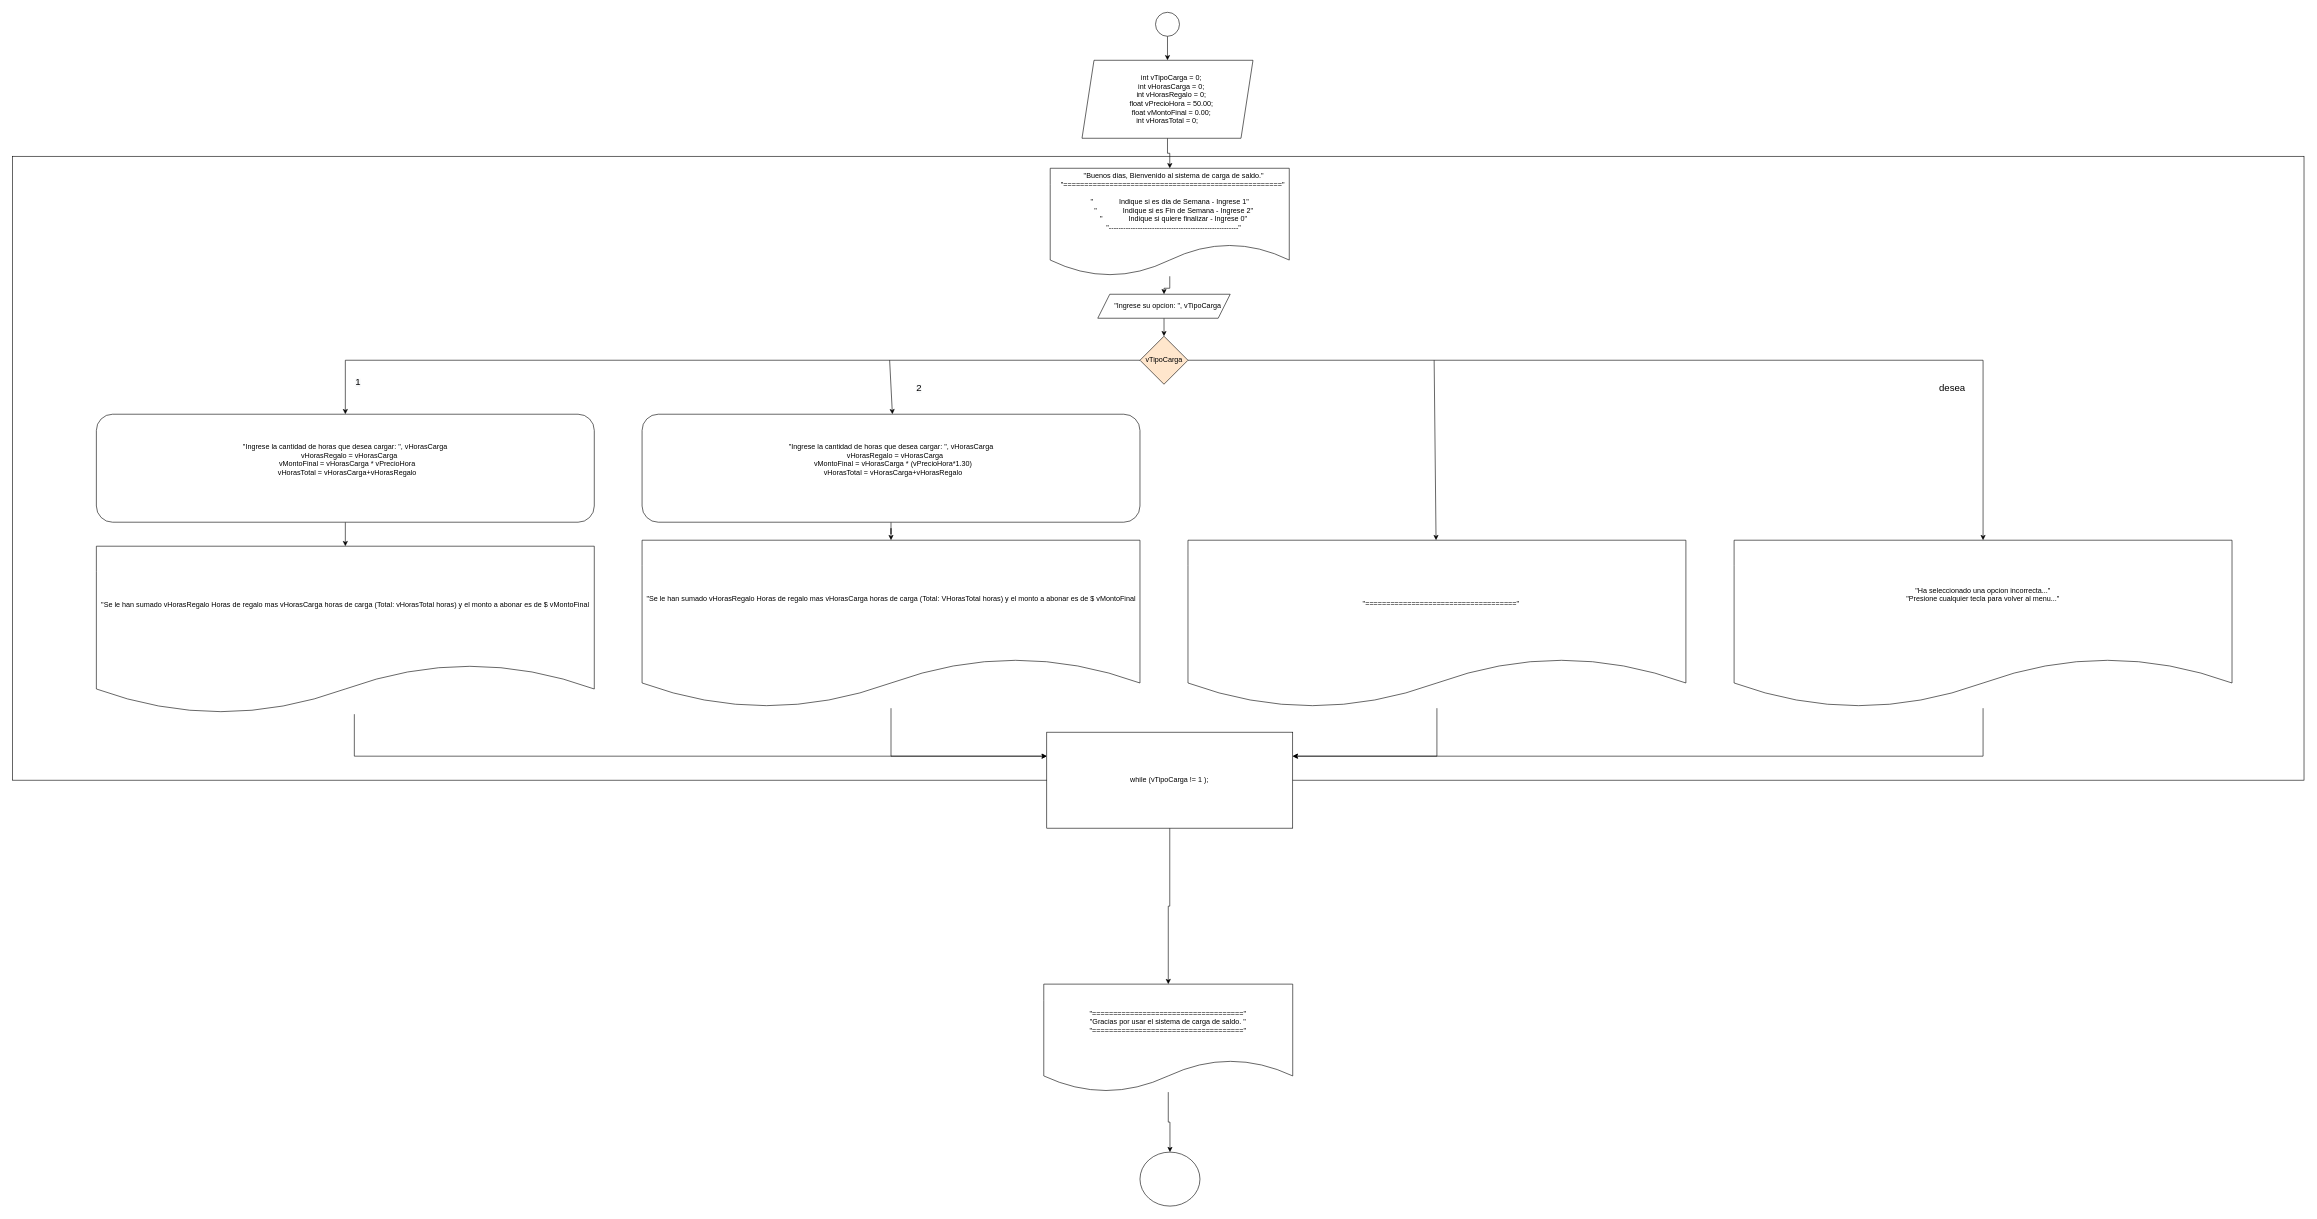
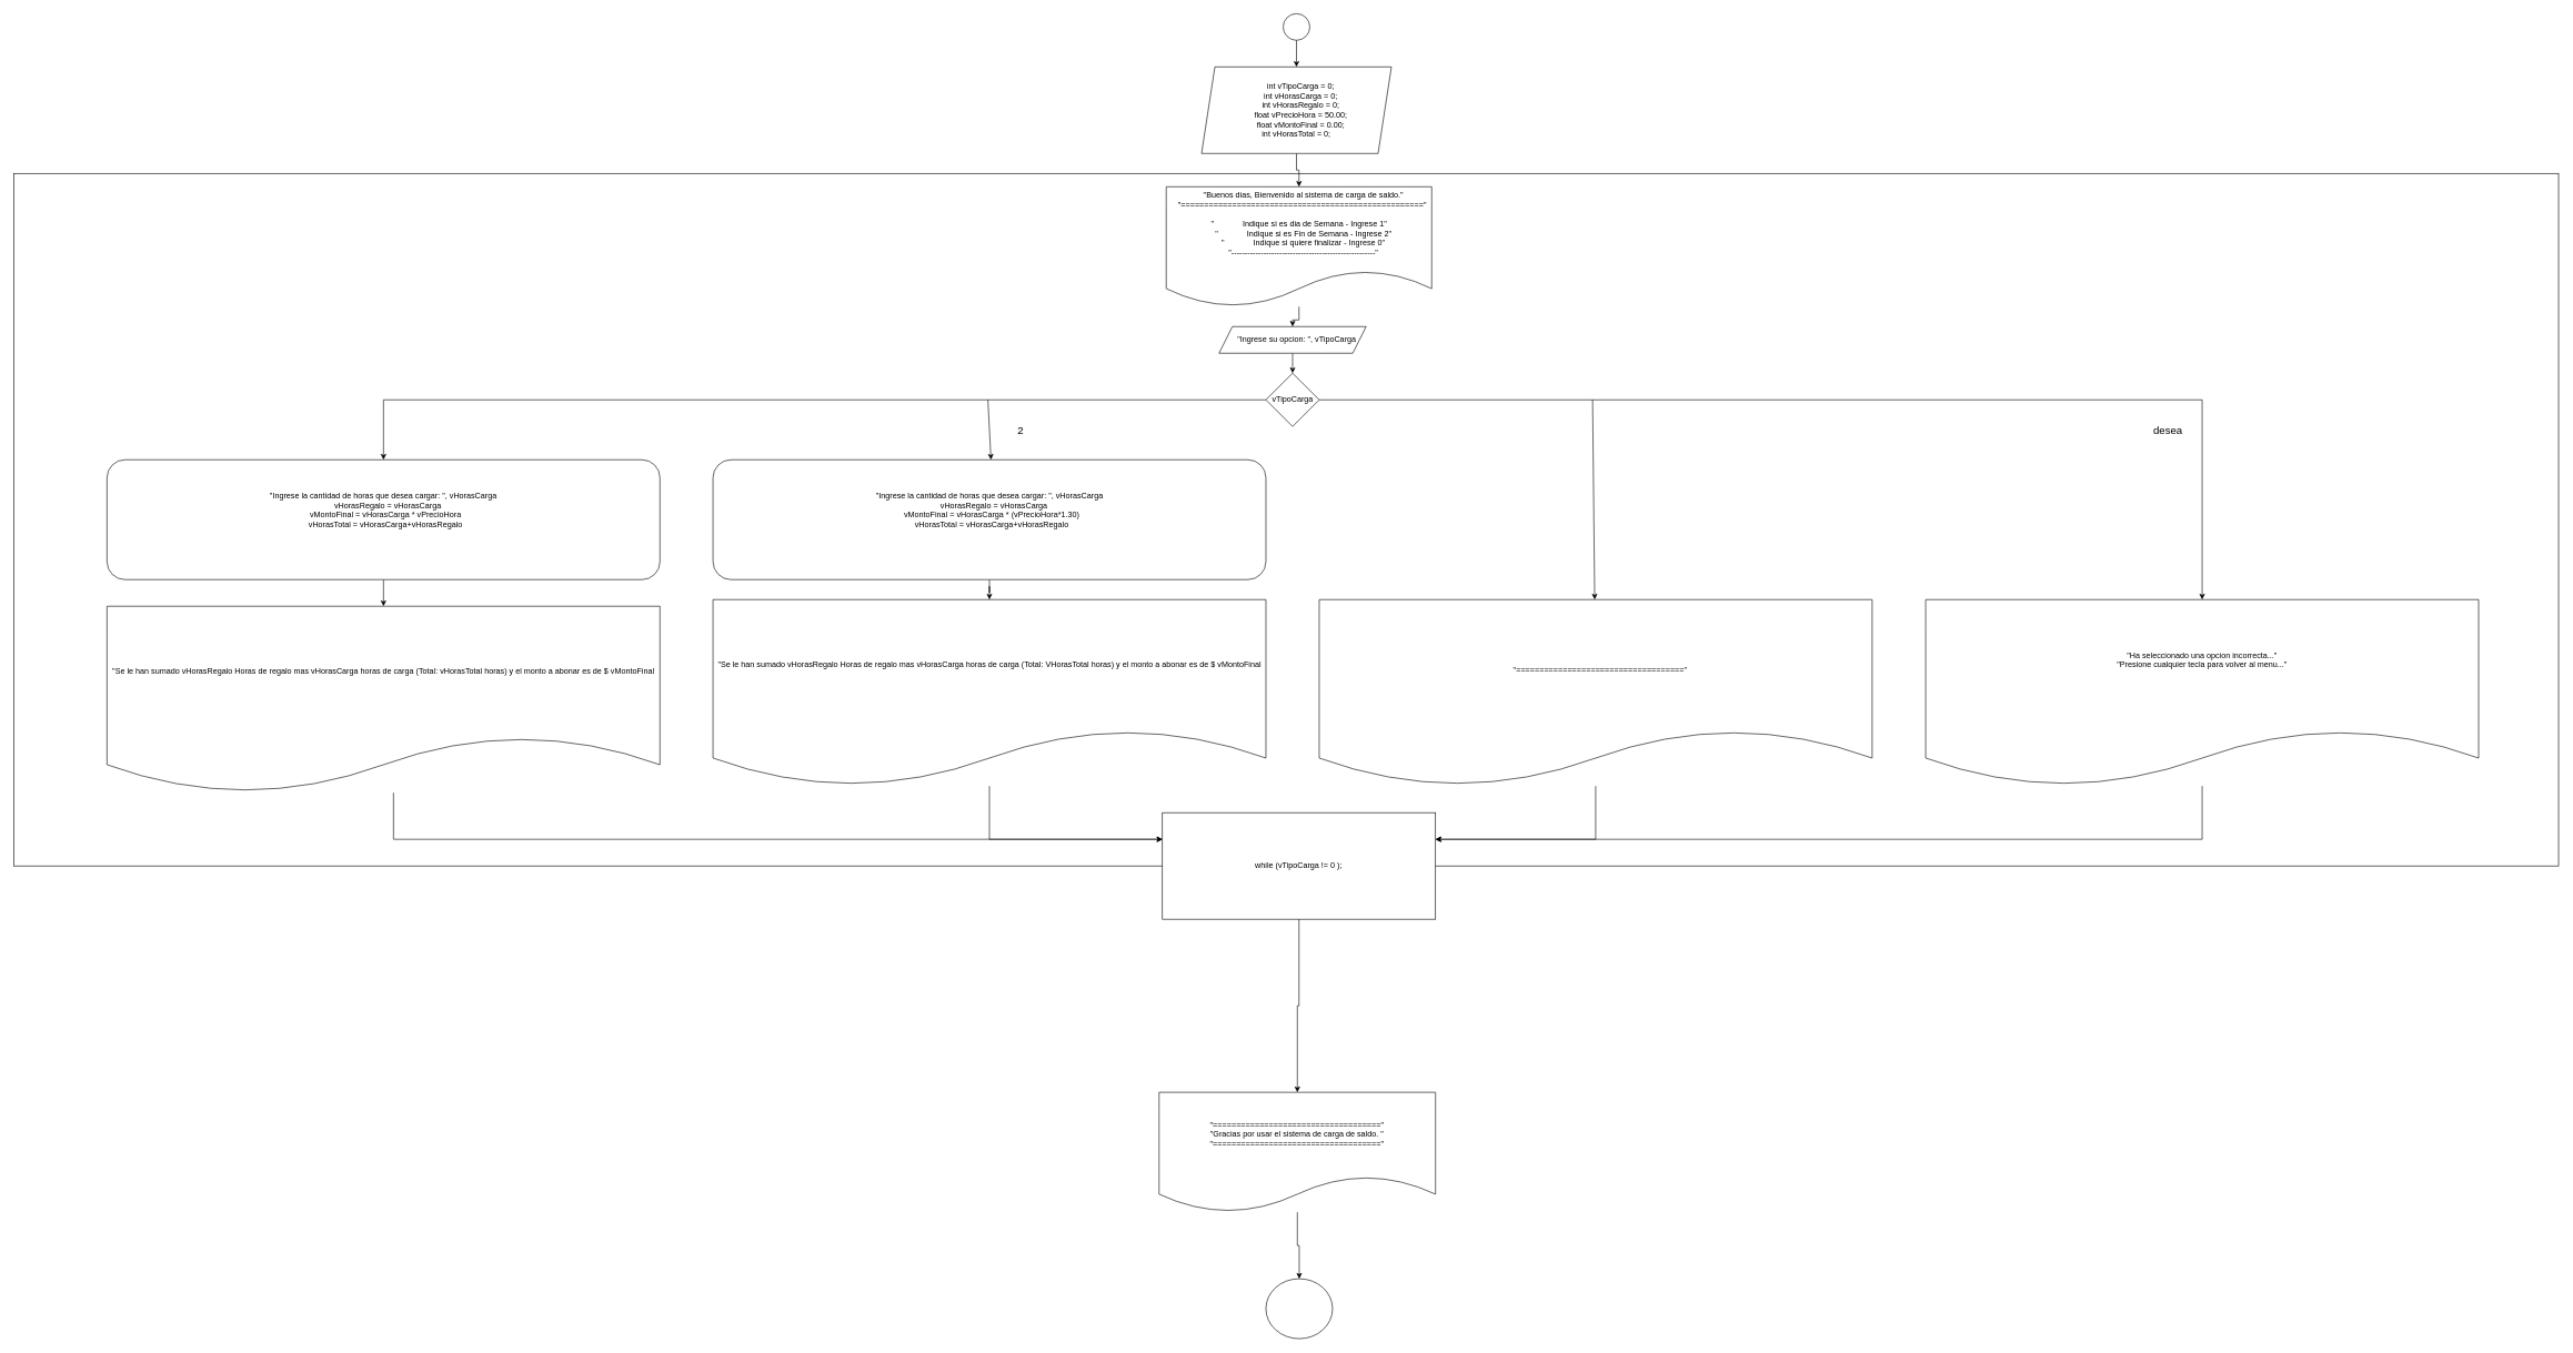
  <mxCell id="0" />
  <mxCell id="1" parent="0" />
  <mxCell id="2" value="" style="rounded=0;whiteSpace=wrap;html=1;" vertex="1" parent="1"><mxGeometry x="20" y="260" width="3820" height="1040" as="geometry" /></mxCell>
  <mxCell id="3" value="" style="edgeStyle=orthogonalEdgeStyle;rounded=0;orthogonalLoop=1;jettySize=auto;html=1;" edge="1" parent="1" source="4" target="6"><mxGeometry relative="1" as="geometry" /></mxCell>
  <mxCell id="4" value="" style="ellipse;whiteSpace=wrap;html=1;" vertex="1" parent="1"><mxGeometry x="1925.5" y="20" width="40" height="40" as="geometry" /></mxCell>
  <mxCell id="5" value="" style="edgeStyle=orthogonalEdgeStyle;rounded=0;orthogonalLoop=1;jettySize=auto;html=1;" edge="1" parent="1" source="6" target="13"><mxGeometry relative="1" as="geometry" /></mxCell>
  <mxCell id="6" value="&lt;div&gt;&amp;nbsp; &amp;nbsp; int vTipoCarga = 0;&lt;/div&gt;&lt;div&gt;&amp;nbsp; &amp;nbsp; int vHorasCarga = 0;&lt;/div&gt;&lt;div&gt;&amp;nbsp; &amp;nbsp; int vHorasRegalo = 0;&lt;/div&gt;&lt;div&gt;&amp;nbsp; &amp;nbsp; float vPrecioHora = 50.00;&lt;/div&gt;&lt;div&gt;&amp;nbsp; &amp;nbsp; float vMontoFinal = 0.00;&lt;/div&gt;&lt;div&gt;&lt;span style=&quot;&quot;&gt;&#09;&lt;/span&gt;int vHorasTotal = 0;&lt;/div&gt;" style="shape=parallelogram;perimeter=parallelogramPerimeter;whiteSpace=wrap;html=1;fixedSize=1;" vertex="1" parent="1"><mxGeometry x="1803" y="100" width="285" height="130" as="geometry" /></mxCell>
  <mxCell id="7" style="edgeStyle=orthogonalEdgeStyle;rounded=0;orthogonalLoop=1;jettySize=auto;html=1;" edge="1" parent="1" source="8" target="16"><mxGeometry relative="1" as="geometry" /></mxCell>
  <mxCell id="8" value="&lt;div&gt;&amp;nbsp; &amp;nbsp; &quot;Ingrese su opcion: &quot;,&amp;nbsp;&lt;span style=&quot;background-color: initial;&quot;&gt;vTipoCarga&lt;/span&gt;&lt;/div&gt;" style="shape=parallelogram;perimeter=parallelogramPerimeter;whiteSpace=wrap;html=1;fixedSize=1;" vertex="1" parent="1"><mxGeometry x="1829.26" y="490" width="220.75" height="40" as="geometry" /></mxCell>
  <mxCell id="9" style="edgeStyle=orthogonalEdgeStyle;rounded=0;orthogonalLoop=1;jettySize=auto;html=1;" edge="1" parent="1" source="10" target="22"><mxGeometry relative="1" as="geometry" /></mxCell>
- <mxCell id="10" value="while (vTipoCarga != 1 );" style="rounded=0;whiteSpace=wrap;html=1;" vertex="1" parent="1"><mxGeometry x="1744.25" y="1220" width="410" height="160" as="geometry" /></mxCell>
+ <mxCell id="10" value="while (vTipoCarga != 0 );" style="rounded=0;whiteSpace=wrap;html=1;" vertex="1" parent="1"><mxGeometry x="1744.25" y="1220" width="410" height="160" as="geometry" /></mxCell>
  <mxCell id="11" value="" style="ellipse;whiteSpace=wrap;html=1;" vertex="1" parent="1"><mxGeometry x="1899.63" y="1920" width="100" height="90" as="geometry" /></mxCell>
  <mxCell id="12" style="edgeStyle=orthogonalEdgeStyle;rounded=0;orthogonalLoop=1;jettySize=auto;html=1;" edge="1" parent="1" source="13" target="8"><mxGeometry relative="1" as="geometry" /></mxCell>
  <mxCell id="13" value="&lt;div style=&quot;&quot;&gt;&amp;nbsp; &amp;nbsp; &quot;Buenos dias, Bienvenido al sistema de carga de saldo.&quot;&lt;/div&gt;&lt;div&gt;&amp;nbsp; &amp;nbsp; &quot;====================================================&quot;&amp;nbsp; &amp;nbsp;&amp;nbsp;&lt;/div&gt;&lt;div&gt;&quot;&amp;nbsp; &amp;nbsp; &amp;nbsp; &amp;nbsp; &amp;nbsp; &amp;nbsp; &amp;nbsp;Indique si es dia de Semana - Ingrese 1&quot;&lt;/div&gt;&lt;div&gt;&amp;nbsp; &amp;nbsp; &quot;&amp;nbsp; &amp;nbsp; &amp;nbsp; &amp;nbsp; &amp;nbsp; &amp;nbsp; &amp;nbsp;Indique si es Fin de Semana - Ingrese 2&quot;&lt;/div&gt;&lt;div&gt;&amp;nbsp; &amp;nbsp; &quot;&amp;nbsp; &amp;nbsp; &amp;nbsp; &amp;nbsp; &amp;nbsp; &amp;nbsp; &amp;nbsp;Indique si quiere finalizar - Ingrese 0&quot;&lt;/div&gt;&lt;div&gt;&amp;nbsp; &amp;nbsp; &quot;------------------------------------------------------&quot;&lt;/div&gt;&lt;div&gt;&lt;br&gt;&lt;/div&gt;" style="shape=document;whiteSpace=wrap;html=1;boundedLbl=1;align=center;" vertex="1" parent="1"><mxGeometry x="1750" y="280" width="398.5" height="180" as="geometry" /></mxCell>
  <mxCell id="14" style="edgeStyle=orthogonalEdgeStyle;rounded=0;orthogonalLoop=1;jettySize=auto;html=1;entryX=0.5;entryY=0;entryDx=0;entryDy=0;" edge="1" parent="1" source="16" target="18"><mxGeometry relative="1" as="geometry" /></mxCell>
  <mxCell id="15" style="edgeStyle=orthogonalEdgeStyle;rounded=0;orthogonalLoop=1;jettySize=auto;html=1;" edge="1" parent="1" source="16" target="32"><mxGeometry relative="1" as="geometry" /></mxCell>
- <mxCell id="16" value="vTipoCarga" style="rhombus;whiteSpace=wrap;html=1;fillColor=#ffe6cc;" vertex="1" parent="1"><mxGeometry x="1899.63" y="560" width="80" height="80" as="geometry" /></mxCell>
+ <mxCell id="16" value="vTipoCarga" style="rhombus;whiteSpace=wrap;html=1;" vertex="1" parent="1"><mxGeometry x="1899.63" y="560" width="80" height="80" as="geometry" /></mxCell>
  <mxCell id="17" value="" style="edgeStyle=orthogonalEdgeStyle;rounded=0;orthogonalLoop=1;jettySize=auto;html=1;" edge="1" parent="1" source="18" target="26"><mxGeometry relative="1" as="geometry" /></mxCell>
  <mxCell id="18" value="&lt;div&gt;&lt;span style=&quot;background-color: initial;&quot;&gt;&quot;Ingrese la cantidad de horas que desea cargar: &quot;,&amp;nbsp;&lt;/span&gt;&lt;span style=&quot;background-color: initial;&quot;&gt;vHorasCarga&lt;/span&gt;&lt;/div&gt;&lt;div&gt;&lt;span style=&quot;&quot;&gt;&#09;&#09;&#09;&lt;/span&gt;&amp;nbsp; &amp;nbsp; vHorasRegalo = vHorasCarga&lt;/div&gt;&lt;div&gt;&lt;span style=&quot;&quot;&gt;&#09;&#09;&#09;&lt;/span&gt;&amp;nbsp; &lt;span style=&quot;&quot;&gt;&#09;&lt;/span&gt;vMontoFinal = vHorasCarga * vPrecioHora&lt;/div&gt;&lt;div&gt;&lt;span style=&quot;&quot;&gt;&#09;&#09;&#09;&lt;/span&gt;&amp;nbsp; &lt;span style=&quot;&quot;&gt;&#09;&lt;/span&gt;vHorasTotal = vHorasCarga+vHorasRegalo&lt;/div&gt;&lt;div&gt;&lt;br&gt;&lt;/div&gt;&lt;div&gt;&lt;br&gt;&lt;/div&gt;" style="rounded=1;whiteSpace=wrap;html=1;" vertex="1" parent="1"><mxGeometry x="160" y="690" width="830" height="180" as="geometry" /></mxCell>
  <mxCell id="19" value="" style="edgeStyle=orthogonalEdgeStyle;rounded=0;orthogonalLoop=1;jettySize=auto;html=1;" edge="1" parent="1" source="20" target="28"><mxGeometry relative="1" as="geometry" /></mxCell>
  <mxCell id="20" value="&lt;div&gt;&lt;span style=&quot;background-color: initial;&quot;&gt;&quot;Ingrese la cantidad de horas que desea cargar: &quot;,&amp;nbsp;&lt;/span&gt;&lt;span style=&quot;background-color: initial;&quot;&gt;vHorasCarga&lt;/span&gt;&lt;/div&gt;&lt;div&gt;&lt;span style=&quot;&quot;&gt;&#09;&#09;&#09;&lt;/span&gt;&amp;nbsp; &amp;nbsp; vHorasRegalo = vHorasCarga&lt;/div&gt;&lt;div&gt;&lt;span style=&quot;&quot;&gt;&#09;&#09;&#09;&lt;/span&gt;&amp;nbsp; &lt;span style=&quot;&quot;&gt;&#09;&lt;/span&gt;vMontoFinal = vHorasCarga * (vPrecioHora*1.30)&lt;/div&gt;&lt;div&gt;&lt;span style=&quot;&quot;&gt;&#09;&#09;&#09;&lt;/span&gt;&amp;nbsp; &lt;span style=&quot;&quot;&gt;&#09;&lt;/span&gt;vHorasTotal = vHorasCarga+vHorasRegalo&lt;/div&gt;&lt;div&gt;&lt;br&gt;&lt;/div&gt;&lt;div&gt;&lt;span style=&quot;background-color: initial;&quot;&gt;&lt;br&gt;&lt;/span&gt;&lt;/div&gt;" style="rounded=1;whiteSpace=wrap;html=1;" vertex="1" parent="1"><mxGeometry x="1069.63" y="690" width="830" height="180" as="geometry" /></mxCell>
  <mxCell id="21" value="" style="edgeStyle=orthogonalEdgeStyle;rounded=0;orthogonalLoop=1;jettySize=auto;html=1;" edge="1" parent="1" source="22" target="11"><mxGeometry relative="1" as="geometry" /></mxCell>
  <mxCell id="22" value="&lt;div&gt;&lt;br&gt;&lt;/div&gt;&lt;div&gt;&quot;====================================&quot;&lt;/div&gt;&lt;div&gt;&quot;Gracias por usar el sistema de carga de saldo. &quot;&lt;/div&gt;&lt;div&gt;&quot;====================================&quot;&lt;/div&gt;&lt;div&gt;&amp;nbsp; &amp;nbsp;&amp;nbsp;&lt;/div&gt;" style="shape=document;whiteSpace=wrap;html=1;boundedLbl=1;" vertex="1" parent="1"><mxGeometry x="1739.25" y="1640" width="415" height="180" as="geometry" /></mxCell>
  <mxCell id="23" value="" style="endArrow=classic;html=1;rounded=0;" edge="1" parent="1" target="30"><mxGeometry width="50" height="50" relative="1" as="geometry"><mxPoint x="2390" y="600" as="sourcePoint" /><mxPoint x="2394.63" y="690" as="targetPoint" /></mxGeometry></mxCell>
  <mxCell id="24" value="" style="endArrow=classic;html=1;rounded=0;entryX=0.5;entryY=0;entryDx=0;entryDy=0;" edge="1" parent="1"><mxGeometry width="50" height="50" relative="1" as="geometry"><mxPoint x="1482.31" y="600" as="sourcePoint" /><mxPoint x="1486.94" y="690" as="targetPoint" /></mxGeometry></mxCell>
  <mxCell id="25" style="edgeStyle=orthogonalEdgeStyle;rounded=0;orthogonalLoop=1;jettySize=auto;html=1;entryX=0;entryY=0.25;entryDx=0;entryDy=0;" edge="1" parent="1" source="26" target="10"><mxGeometry relative="1" as="geometry"><Array as="points"><mxPoint x="590" y="1260" /></Array></mxGeometry></mxCell>
  <mxCell id="26" value="&lt;span style=&quot;&quot;&gt;&quot;Se le han sumado vHorasRegalo&amp;nbsp;Horas de regalo mas vHorasCarga&amp;nbsp;horas de carga (Total: vHorasTotal&amp;nbsp;horas) y el monto a abonar es de $ vMontoFinal&lt;/span&gt;" style="shape=document;whiteSpace=wrap;html=1;boundedLbl=1;" vertex="1" parent="1"><mxGeometry x="160" y="910" width="830" height="280" as="geometry" /></mxCell>
  <mxCell id="27" style="edgeStyle=orthogonalEdgeStyle;rounded=0;orthogonalLoop=1;jettySize=auto;html=1;entryX=0;entryY=0.25;entryDx=0;entryDy=0;" edge="1" parent="1" source="28" target="10"><mxGeometry relative="1" as="geometry" /></mxCell>
  <mxCell id="28" value="&quot;Se le han sumado vHorasRegalo Horas de regalo mas vHorasCarga horas de carga (Total: VHorasTotal horas) y el monto a abonar es de $ vMontoFinal" style="shape=document;whiteSpace=wrap;html=1;boundedLbl=1;" vertex="1" parent="1"><mxGeometry x="1069.63" y="900" width="830" height="280" as="geometry" /></mxCell>
  <mxCell id="29" style="edgeStyle=orthogonalEdgeStyle;rounded=0;orthogonalLoop=1;jettySize=auto;html=1;entryX=1;entryY=0.25;entryDx=0;entryDy=0;" edge="1" parent="1" source="30" target="10"><mxGeometry relative="1" as="geometry" /></mxCell>
  <mxCell id="30" value="&lt;div&gt;&lt;br&gt;&lt;/div&gt;&lt;div&gt;&lt;span style=&quot;&quot;&gt;&#09;&#09;&#09;&lt;/span&gt;&amp;nbsp; &amp;nbsp; &quot;====================================&quot;&lt;/div&gt;" style="shape=document;whiteSpace=wrap;html=1;boundedLbl=1;" vertex="1" parent="1"><mxGeometry x="1979.63" y="900" width="830" height="280" as="geometry" /></mxCell>
  <mxCell id="31" style="edgeStyle=orthogonalEdgeStyle;rounded=0;orthogonalLoop=1;jettySize=auto;html=1;entryX=1;entryY=0.25;entryDx=0;entryDy=0;" edge="1" parent="1" source="32" target="10"><mxGeometry relative="1" as="geometry"><Array as="points"><mxPoint x="3305" y="1260" /></Array></mxGeometry></mxCell>
  <mxCell id="32" value="&lt;div&gt;&lt;span style=&quot;background-color: initial;&quot;&gt;&quot;Ha seleccionado una opcion incorrecta...&quot;&lt;/span&gt;&lt;br&gt;&lt;/div&gt;&lt;div&gt;&quot;Presione cualquier tecla para volver al menu...&quot;&lt;/div&gt;&lt;div&gt;&lt;br&gt;&lt;/div&gt;" style="shape=document;whiteSpace=wrap;html=1;boundedLbl=1;" vertex="1" parent="1"><mxGeometry x="2890" y="900" width="830" height="280" as="geometry" /></mxCell>
- <mxCell id="33" value="&lt;span style=&quot;color: rgb(0, 0, 0); font-family: Helvetica; font-style: normal; font-variant-ligatures: normal; font-variant-caps: normal; font-weight: 400; letter-spacing: normal; orphans: 2; text-align: center; text-indent: 0px; text-transform: none; widows: 2; word-spacing: 0px; -webkit-text-stroke-width: 0px; background-color: rgb(248, 249, 250); text-decoration-thickness: initial; text-decoration-style: initial; text-decoration-color: initial; float: none; display: inline !important;&quot;&gt;&lt;font style=&quot;font-size: 16px;&quot;&gt;1&lt;/font&gt;&lt;/span&gt;" style="text;whiteSpace=wrap;html=1;" vertex="1" parent="1"><mxGeometry x="590" y="620" width="20" height="30" as="geometry" /></mxCell>
  <mxCell id="34" value="&lt;span style=&quot;color: rgb(0, 0, 0); font-family: Helvetica; font-style: normal; font-variant-ligatures: normal; font-variant-caps: normal; font-weight: 400; letter-spacing: normal; orphans: 2; text-align: center; text-indent: 0px; text-transform: none; widows: 2; word-spacing: 0px; -webkit-text-stroke-width: 0px; background-color: rgb(248, 249, 250); text-decoration-thickness: initial; text-decoration-style: initial; text-decoration-color: initial; float: none; display: inline !important;&quot;&gt;&lt;font style=&quot;font-size: 16px;&quot;&gt;2&lt;/font&gt;&lt;/span&gt;" style="text;whiteSpace=wrap;html=1;" vertex="1" parent="1"><mxGeometry x="1525" y="630" width="20" height="30" as="geometry" /></mxCell>
  <mxCell id="35" value="&lt;div style=&quot;text-align: center;&quot;&gt;&lt;span style=&quot;background-color: initial; font-size: 16px;&quot;&gt;desea&lt;/span&gt;&lt;/div&gt;" style="text;whiteSpace=wrap;html=1;" vertex="1" parent="1"><mxGeometry x="3230" y="630" width="20" height="30" as="geometry" /></mxCell>
